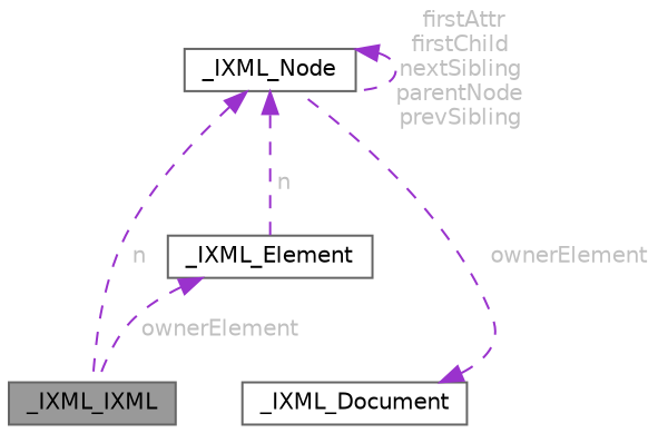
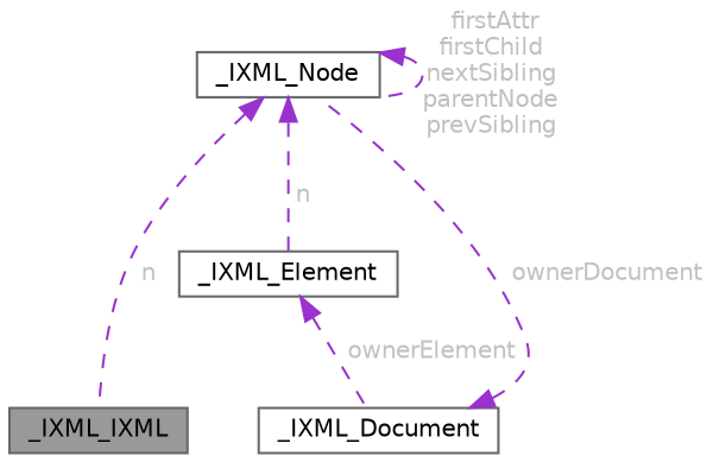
  digraph {
    node [color=gray40 fillcolor=white fontname=Helvetica fontsize=10 shape=box style=filled]
    edge [color=darkorchid3 dir=back fontcolor=grey fontname=Helvetica fontsize=10 labelfontname=Helvetica labelfontsize=10 style=dashed]
    n1 [fillcolor=grey60 fontcolor=black height=0.2 label=_IXML_IXML width=0.4]
    n2 [height=0.2 label=_IXML_Node width=0.4]
    n3 [height=0.2 label=_IXML_Element width=0.4]
    n4 [height=0.2 label=_IXML_Document width=0.4]
    n2 -> n1 [label=" n"]
    n2 -> n2 [label=" firstAttr\nfirstChild\nnextSibling\nparentNode\nprevSibling"]
    n2 -> n3 [label=" n"]
-   n3 -> n1 [label=" ownerElement"]
-   n4 -> n2 [label=" ownerElement"]
+   n3 -> n4 [label=" ownerElement"]
+   n4 -> n2 [label=" ownerDocument"]
  }
